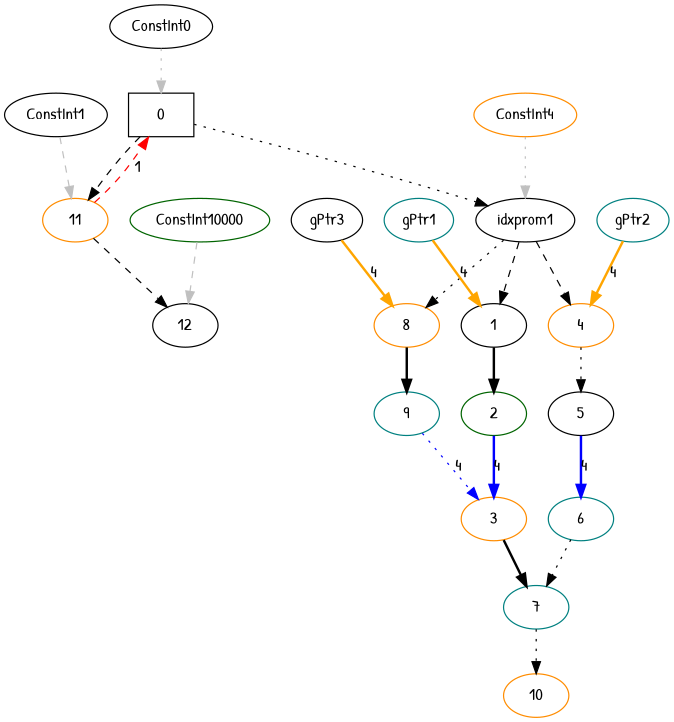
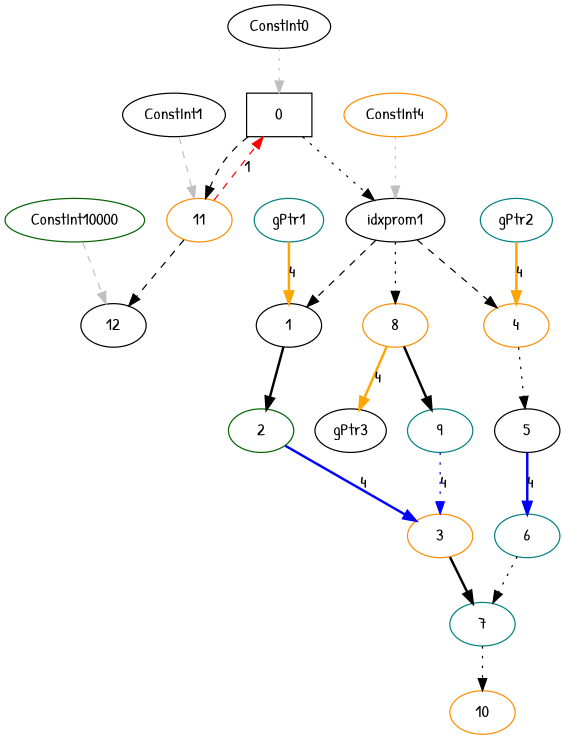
  digraph {
    fontname="Patrick Hand"
    node [color=black fontname="Patrick Hand"]
    edge [fontname="Patrick Hand" style=dotted]
    n1 [label=0 shape=box]
    n2 [color=darkorange label=11]
    n3 [label=idxprom1]
    n4 [label=12]
    n5 [label=1]
    n6 [color=darkorange label=4]
    n7 [color=darkorange label=8]
    n8 [color=darkgreen label=2]
    n9 [color=darkorange label=3]
    n10 [color=teal label=7]
    n11 [color=darkorange label=10]
    n12 [label=5]
    n13 [color=teal label=6]
    n14 [color=teal label=9]
    n15 [label=ConstInt0]
    n16 [color=teal label=gPtr1]
    n17 [color=darkorange label=ConstInt4]
    n18 [color=teal label=gPtr2]
    n19 [label=gPtr3]
    n20 [label=ConstInt1]
    n21 [color=darkgreen label=ConstInt10000]
    n1 -> n2 [style=dashed]
    n1 -> n3
    n2 -> n1 [color=red label=1 style=dashed]
    n2 -> n4 [style=dashed]
    n3 -> n5 [style=dashed]
    n3 -> n6 [style=dashed]
    n3 -> n7
    n5 -> n8 [style=bold]
    n6 -> n12
    n7 -> n14 [style=bold]
    n8 -> n9 [color=blue label=4 style=bold]
    n9 -> n10 [style=bold]
    n10 -> n11
    n12 -> n13 [color=blue label=4 style=bold]
    n13 -> n10
    n14 -> n9 [color=blue label=4]
    n15 -> n1 [color=gray]
    n16 -> n5 [color=orange label=4 style=bold]
    n17 -> n3 [color=gray]
    n18 -> n6 [color=orange label=4 style=bold]
-   n19 -> n7 [color=orange label=4 style=bold]
+   n7 -> n19 [color=orange label=4 style=bold]
    n20 -> n2 [color=gray style=dashed]
    n21 -> n4 [color=gray style=dashed]
  }
